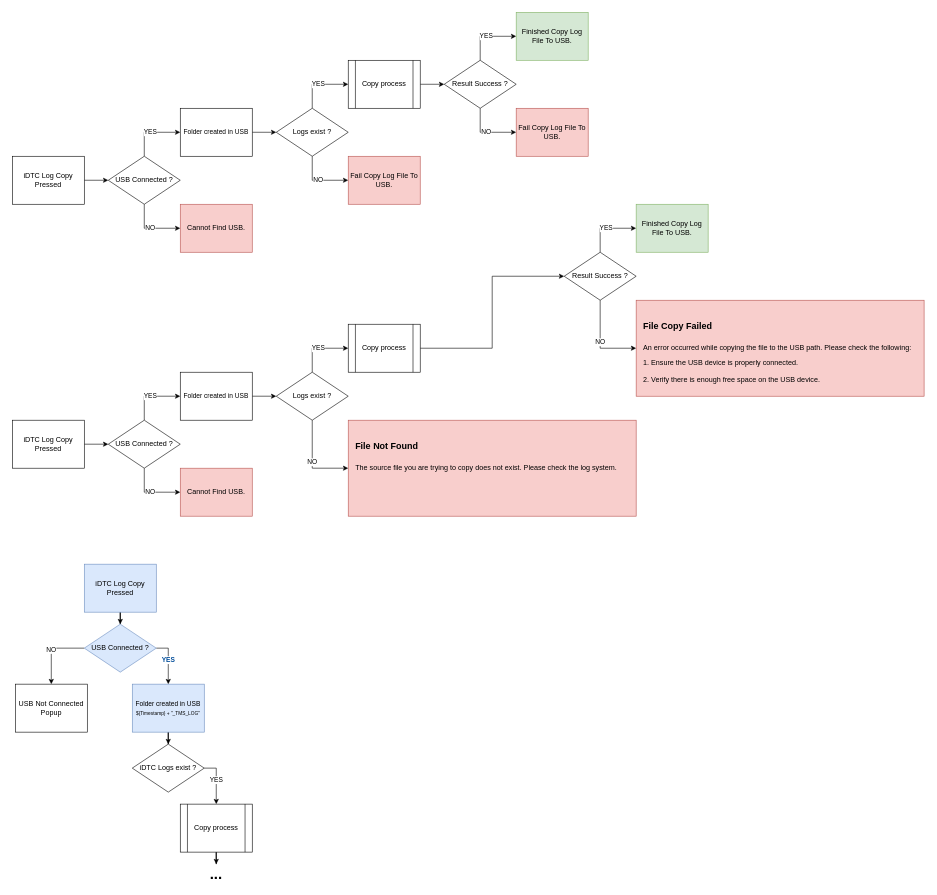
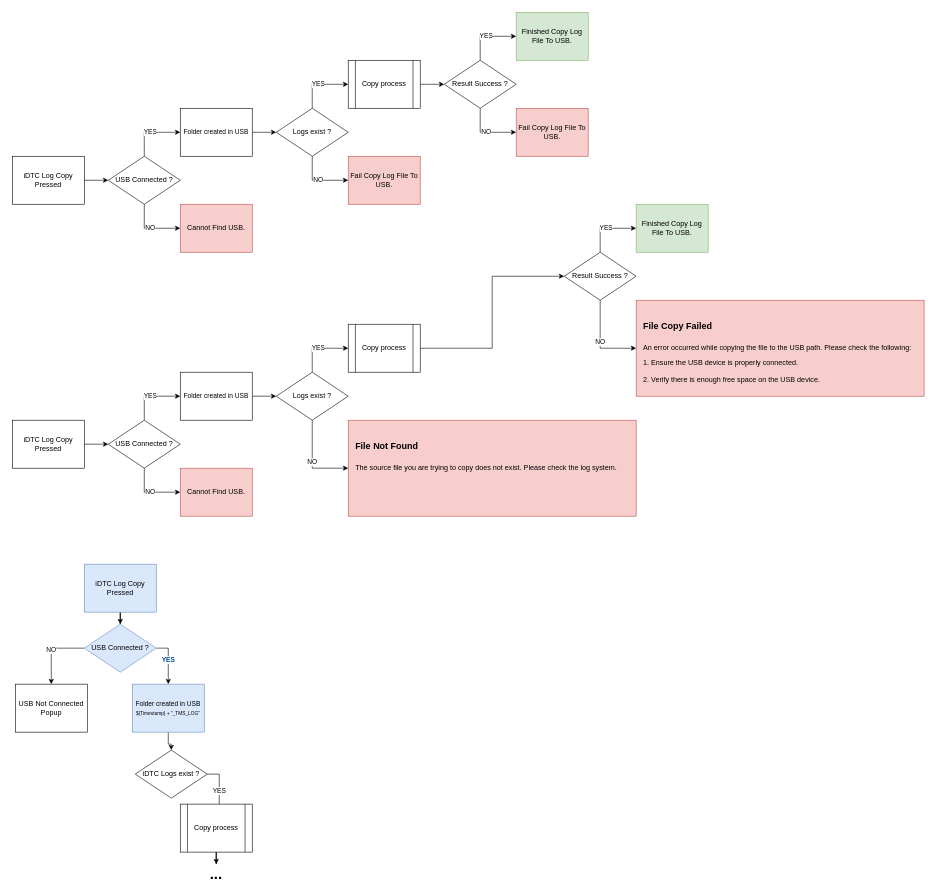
  <mxCell id="0" />
  <mxCell id="1" parent="0" />
  <mxCell id="2" value="" style="edgeStyle=orthogonalEdgeStyle;rounded=0;orthogonalLoop=1;jettySize=auto;html=1;entryX=0;entryY=0.5;entryDx=0;entryDy=0;exitX=1;exitY=0.5;exitDx=0;exitDy=0;" parent="1" source="7" target="5" edge="1"><mxGeometry relative="1" as="geometry"><mxPoint x="140" y="300" as="sourcePoint" /><mxPoint x="194" y="338" as="targetPoint" /></mxGeometry></mxCell>
  <mxCell id="3" value="NO" style="edgeStyle=orthogonalEdgeStyle;rounded=0;orthogonalLoop=1;jettySize=auto;html=1;exitX=0.5;exitY=1;exitDx=0;exitDy=0;entryX=0;entryY=0.5;entryDx=0;entryDy=0;" parent="1" source="5" target="6" edge="1"><mxGeometry relative="1" as="geometry"><Array as="points"><mxPoint x="240" y="380" /></Array></mxGeometry></mxCell>
  <mxCell id="4" value="YES" style="edgeStyle=orthogonalEdgeStyle;rounded=0;orthogonalLoop=1;jettySize=auto;html=1;exitX=0.5;exitY=0;exitDx=0;exitDy=0;entryX=0;entryY=0.5;entryDx=0;entryDy=0;" parent="1" source="5" target="9" edge="1"><mxGeometry relative="1" as="geometry" /></mxCell>
  <mxCell id="5" value="USB Connected ?" style="rhombus;whiteSpace=wrap;html=1;" parent="1" vertex="1"><mxGeometry x="180" y="260" width="120" height="80" as="geometry" /></mxCell>
  <mxCell id="6" value="Cannot Find USB." style="rounded=0;whiteSpace=wrap;html=1;fillColor=#f8cecc;strokeColor=#b85450;" parent="1" vertex="1"><mxGeometry x="300" y="340" width="120" height="80" as="geometry" /></mxCell>
  <mxCell id="7" value="iDTC Log Copy&lt;br&gt;Pressed" style="rounded=0;whiteSpace=wrap;html=1;" parent="1" vertex="1"><mxGeometry x="20" y="260" width="120" height="80" as="geometry" /></mxCell>
  <mxCell id="8" value="" style="edgeStyle=orthogonalEdgeStyle;rounded=0;orthogonalLoop=1;jettySize=auto;html=1;" parent="1" source="9" target="12" edge="1"><mxGeometry relative="1" as="geometry" /></mxCell>
  <mxCell id="9" value="&lt;div&gt;&lt;font style=&quot;font-size: 11px;&quot;&gt;Folder created in USB&lt;/font&gt;&lt;/div&gt;" style="rounded=0;whiteSpace=wrap;html=1;" parent="1" vertex="1"><mxGeometry x="300" y="180" width="120" height="80" as="geometry" /></mxCell>
  <mxCell id="10" value="YES" style="edgeStyle=orthogonalEdgeStyle;rounded=0;orthogonalLoop=1;jettySize=auto;html=1;exitX=0.5;exitY=0;exitDx=0;exitDy=0;entryX=0;entryY=0.5;entryDx=0;entryDy=0;" parent="1" source="12" target="15" edge="1"><mxGeometry relative="1" as="geometry" /></mxCell>
  <mxCell id="11" value="NO" style="edgeStyle=orthogonalEdgeStyle;rounded=0;orthogonalLoop=1;jettySize=auto;html=1;exitX=0.5;exitY=1;exitDx=0;exitDy=0;entryX=0;entryY=0.5;entryDx=0;entryDy=0;" parent="1" source="12" target="13" edge="1"><mxGeometry relative="1" as="geometry" /></mxCell>
  <mxCell id="12" value="Logs exist ?" style="rhombus;whiteSpace=wrap;html=1;" parent="1" vertex="1"><mxGeometry x="460" y="180" width="120" height="80" as="geometry" /></mxCell>
  <mxCell id="13" value="Fail Copy Log File To USB." style="rounded=0;whiteSpace=wrap;html=1;fillColor=#f8cecc;strokeColor=#b85450;" parent="1" vertex="1"><mxGeometry x="580" y="260" width="120" height="80" as="geometry" /></mxCell>
  <mxCell id="14" value="" style="edgeStyle=orthogonalEdgeStyle;rounded=0;orthogonalLoop=1;jettySize=auto;html=1;" parent="1" source="15" target="18" edge="1"><mxGeometry relative="1" as="geometry" /></mxCell>
  <mxCell id="15" value="Copy process" style="shape=process;whiteSpace=wrap;html=1;backgroundOutline=1;" parent="1" vertex="1"><mxGeometry x="580" y="100" width="120" height="80" as="geometry" /></mxCell>
  <mxCell id="16" value="YES" style="edgeStyle=orthogonalEdgeStyle;rounded=0;orthogonalLoop=1;jettySize=auto;html=1;exitX=0.5;exitY=0;exitDx=0;exitDy=0;entryX=0;entryY=0.5;entryDx=0;entryDy=0;" parent="1" source="18" target="20" edge="1"><mxGeometry relative="1" as="geometry" /></mxCell>
  <mxCell id="17" value="NO" style="edgeStyle=orthogonalEdgeStyle;rounded=0;orthogonalLoop=1;jettySize=auto;html=1;exitX=0.5;exitY=1;exitDx=0;exitDy=0;entryX=0;entryY=0.5;entryDx=0;entryDy=0;" parent="1" source="18" target="19" edge="1"><mxGeometry relative="1" as="geometry" /></mxCell>
  <mxCell id="18" value="Result Success ?" style="rhombus;whiteSpace=wrap;html=1;" parent="1" vertex="1"><mxGeometry x="740" y="100" width="120" height="80" as="geometry" /></mxCell>
  <mxCell id="19" value="Fail Copy Log File To USB." style="rounded=0;whiteSpace=wrap;html=1;fillColor=#f8cecc;strokeColor=#b85450;" parent="1" vertex="1"><mxGeometry x="860" y="180" width="120" height="80" as="geometry" /></mxCell>
  <mxCell id="20" value="Finished Copy Log File To USB." style="rounded=0;whiteSpace=wrap;html=1;fillColor=#d5e8d4;strokeColor=#82b366;" parent="1" vertex="1"><mxGeometry x="860" y="20" width="120" height="80" as="geometry" /></mxCell>
  <mxCell id="21" value="USB Not Connected&lt;div&gt;Popup&lt;/div&gt;" style="rounded=0;whiteSpace=wrap;html=1;" parent="1" vertex="1"><mxGeometry x="25" y="1140" width="120" height="80" as="geometry" /></mxCell>
  <mxCell id="22" value="" style="edgeStyle=orthogonalEdgeStyle;rounded=0;orthogonalLoop=1;jettySize=auto;html=1;" parent="1" source="23" target="29" edge="1"><mxGeometry relative="1" as="geometry" /></mxCell>
  <mxCell id="23" value="iDTC Log Copy&lt;br&gt;Pressed" style="rounded=0;whiteSpace=wrap;html=1;fillColor=#dae8fc;strokeColor=#6c8ebf;" parent="1" vertex="1"><mxGeometry x="140" y="940" width="120" height="80" as="geometry" /></mxCell>
  <mxCell id="24" value="" style="edgeStyle=orthogonalEdgeStyle;rounded=0;orthogonalLoop=1;jettySize=auto;html=1;" parent="1" source="25" target="31" edge="1"><mxGeometry relative="1" as="geometry" /></mxCell>
  <mxCell id="25" value="&lt;div&gt;&lt;font style=&quot;font-size: 11px;&quot;&gt;Folder created in USB&lt;/font&gt;&lt;/div&gt;&lt;div&gt;&lt;span style=&quot;font-size: 8px;&quot;&gt;${Timestamp} + &quot;_TMS_LOG&quot;&lt;/span&gt;&lt;br&gt;&lt;/div&gt;" style="rounded=0;whiteSpace=wrap;html=1;fillColor=#dae8fc;strokeColor=#6c8ebf;" parent="1" vertex="1"><mxGeometry x="220" y="1140" width="120" height="80" as="geometry" /></mxCell>
  <mxCell id="26" value="..." style="text;html=1;align=center;verticalAlign=middle;whiteSpace=wrap;rounded=0;fontStyle=1;fontSize=25;" parent="1" vertex="1"><mxGeometry x="320" y="1440" width="80" height="30" as="geometry" /></mxCell>
  <mxCell id="27" value="YES" style="edgeStyle=orthogonalEdgeStyle;rounded=0;orthogonalLoop=1;jettySize=auto;html=1;exitX=1;exitY=0.5;exitDx=0;exitDy=0;fontStyle=1;fontColor=#004C99;" parent="1" source="29" target="25" edge="1"><mxGeometry relative="1" as="geometry" /></mxCell>
  <mxCell id="28" value="NO" style="edgeStyle=orthogonalEdgeStyle;rounded=0;orthogonalLoop=1;jettySize=auto;html=1;exitX=0;exitY=0.5;exitDx=0;exitDy=0;" parent="1" source="29" target="21" edge="1"><mxGeometry relative="1" as="geometry" /></mxCell>
  <mxCell id="29" value="USB Connected ?" style="rhombus;whiteSpace=wrap;html=1;fillColor=#dae8fc;strokeColor=#6c8ebf;" parent="1" vertex="1"><mxGeometry x="140" y="1040" width="120" height="80" as="geometry" /></mxCell>
  <mxCell id="30" value="YES" style="edgeStyle=orthogonalEdgeStyle;rounded=0;orthogonalLoop=1;jettySize=auto;html=1;exitX=1;exitY=0.5;exitDx=0;exitDy=0;" parent="1" source="31" target="33" edge="1"><mxGeometry relative="1" as="geometry" /></mxCell>
- <mxCell id="31" value="iDTC Logs exist ?" style="rhombus;whiteSpace=wrap;html=1;" parent="1" vertex="1"><mxGeometry x="220" y="1240" width="120" height="80" as="geometry" /></mxCell>
+ <mxCell id="31" value="iDTC Logs exist ?" style="rhombus;whiteSpace=wrap;html=1;" parent="1" vertex="1"><mxGeometry x="225" y="1250" width="120" height="80" as="geometry" /></mxCell>
  <mxCell id="32" value="" style="edgeStyle=orthogonalEdgeStyle;rounded=0;orthogonalLoop=1;jettySize=auto;html=1;" parent="1" source="33" target="26" edge="1"><mxGeometry relative="1" as="geometry" /></mxCell>
  <mxCell id="33" value="Copy process" style="shape=process;whiteSpace=wrap;html=1;backgroundOutline=1;" parent="1" vertex="1"><mxGeometry x="300" y="1340" width="120" height="80" as="geometry" /></mxCell>
  <mxCell id="34" value="" style="edgeStyle=orthogonalEdgeStyle;rounded=0;orthogonalLoop=1;jettySize=auto;html=1;entryX=0;entryY=0.5;entryDx=0;entryDy=0;exitX=1;exitY=0.5;exitDx=0;exitDy=0;" edge="1" parent="1" source="39" target="37"><mxGeometry relative="1" as="geometry"><mxPoint x="140" y="740" as="sourcePoint" /><mxPoint x="194" y="778" as="targetPoint" /></mxGeometry></mxCell>
  <mxCell id="35" value="NO" style="edgeStyle=orthogonalEdgeStyle;rounded=0;orthogonalLoop=1;jettySize=auto;html=1;exitX=0.5;exitY=1;exitDx=0;exitDy=0;entryX=0;entryY=0.5;entryDx=0;entryDy=0;" edge="1" parent="1" source="37" target="38"><mxGeometry relative="1" as="geometry"><Array as="points"><mxPoint x="240" y="820" /></Array></mxGeometry></mxCell>
  <mxCell id="36" value="YES" style="edgeStyle=orthogonalEdgeStyle;rounded=0;orthogonalLoop=1;jettySize=auto;html=1;exitX=0.5;exitY=0;exitDx=0;exitDy=0;entryX=0;entryY=0.5;entryDx=0;entryDy=0;" edge="1" parent="1" source="37" target="41"><mxGeometry relative="1" as="geometry" /></mxCell>
  <mxCell id="37" value="USB Connected ?" style="rhombus;whiteSpace=wrap;html=1;" vertex="1" parent="1"><mxGeometry x="180" y="700" width="120" height="80" as="geometry" /></mxCell>
  <mxCell id="38" value="Cannot Find USB." style="rounded=0;whiteSpace=wrap;html=1;fillColor=#f8cecc;strokeColor=#b85450;" vertex="1" parent="1"><mxGeometry x="300" y="780" width="120" height="80" as="geometry" /></mxCell>
  <mxCell id="39" value="iDTC Log Copy&lt;br&gt;Pressed" style="rounded=0;whiteSpace=wrap;html=1;" vertex="1" parent="1"><mxGeometry x="20" y="700" width="120" height="80" as="geometry" /></mxCell>
  <mxCell id="40" value="" style="edgeStyle=orthogonalEdgeStyle;rounded=0;orthogonalLoop=1;jettySize=auto;html=1;" edge="1" parent="1" source="41" target="44"><mxGeometry relative="1" as="geometry" /></mxCell>
  <mxCell id="41" value="&lt;div&gt;&lt;font style=&quot;font-size: 11px;&quot;&gt;Folder created in USB&lt;/font&gt;&lt;/div&gt;" style="rounded=0;whiteSpace=wrap;html=1;" vertex="1" parent="1"><mxGeometry x="300" y="620" width="120" height="80" as="geometry" /></mxCell>
  <mxCell id="42" value="YES" style="edgeStyle=orthogonalEdgeStyle;rounded=0;orthogonalLoop=1;jettySize=auto;html=1;exitX=0.5;exitY=0;exitDx=0;exitDy=0;entryX=0;entryY=0.5;entryDx=0;entryDy=0;" edge="1" parent="1" source="44" target="46"><mxGeometry relative="1" as="geometry" /></mxCell>
  <mxCell id="43" value="NO" style="edgeStyle=orthogonalEdgeStyle;rounded=0;orthogonalLoop=1;jettySize=auto;html=1;exitX=0.5;exitY=1;exitDx=0;exitDy=0;entryX=0;entryY=0.5;entryDx=0;entryDy=0;" edge="1" parent="1" source="44" target="53"><mxGeometry relative="1" as="geometry"><mxPoint x="580" y="740" as="targetPoint" /></mxGeometry></mxCell>
  <mxCell id="44" value="Logs exist ?" style="rhombus;whiteSpace=wrap;html=1;" vertex="1" parent="1"><mxGeometry x="460" y="620" width="120" height="80" as="geometry" /></mxCell>
  <mxCell id="45" style="edgeStyle=orthogonalEdgeStyle;rounded=0;orthogonalLoop=1;jettySize=auto;html=1;exitX=1;exitY=0.5;exitDx=0;exitDy=0;entryX=0;entryY=0.5;entryDx=0;entryDy=0;" edge="1" parent="1" source="46" target="49"><mxGeometry relative="1" as="geometry" /></mxCell>
  <mxCell id="46" value="Copy process" style="shape=process;whiteSpace=wrap;html=1;backgroundOutline=1;" vertex="1" parent="1"><mxGeometry x="580" y="540" width="120" height="80" as="geometry" /></mxCell>
  <mxCell id="47" value="YES" style="edgeStyle=orthogonalEdgeStyle;rounded=0;orthogonalLoop=1;jettySize=auto;html=1;exitX=0.5;exitY=0;exitDx=0;exitDy=0;entryX=0;entryY=0.5;entryDx=0;entryDy=0;" edge="1" parent="1" source="49" target="51"><mxGeometry relative="1" as="geometry" /></mxCell>
  <mxCell id="48" value="NO" style="edgeStyle=orthogonalEdgeStyle;rounded=0;orthogonalLoop=1;jettySize=auto;html=1;exitX=0.5;exitY=1;exitDx=0;exitDy=0;entryX=0;entryY=0.5;entryDx=0;entryDy=0;" edge="1" parent="1" source="49" target="50"><mxGeometry relative="1" as="geometry" /></mxCell>
  <mxCell id="49" value="Result Success ?" style="rhombus;whiteSpace=wrap;html=1;" vertex="1" parent="1"><mxGeometry x="940" y="420" width="120" height="80" as="geometry" /></mxCell>
  <mxCell id="50" value="" style="rounded=0;whiteSpace=wrap;html=1;fillColor=#f8cecc;strokeColor=#b85450;" vertex="1" parent="1"><mxGeometry x="1060" y="500" width="480" height="160" as="geometry" /></mxCell>
  <mxCell id="51" value="Finished Copy Log File To USB." style="rounded=0;whiteSpace=wrap;html=1;fillColor=#d5e8d4;strokeColor=#82b366;" vertex="1" parent="1"><mxGeometry x="1060" y="340" width="120" height="80" as="geometry" /></mxCell>
  <mxCell id="52" value="&lt;h1 style=&quot;margin-top: 0px;&quot;&gt;&lt;font style=&quot;font-size: 15px;&quot;&gt;File Copy Failed&lt;/font&gt;&lt;/h1&gt;&lt;p style=&quot;&quot;&gt;&lt;font style=&quot;font-size: 12px;&quot;&gt;An error occurred while copying the file to the USB path. Please check the following:&lt;/font&gt;&lt;/p&gt;&lt;p&gt;1. Ensure the USB device is properly connected.&lt;/p&gt;&lt;p&gt;2. Verify there is enough free space on the USB device.&lt;/p&gt;" style="text;html=1;whiteSpace=wrap;overflow=hidden;rounded=0;" vertex="1" parent="1"><mxGeometry x="1070" y="520" width="460" height="120" as="geometry" /></mxCell>
  <mxCell id="53" value="" style="rounded=0;whiteSpace=wrap;html=1;fillColor=#f8cecc;strokeColor=#b85450;" vertex="1" parent="1"><mxGeometry x="580" y="700" width="480" height="160" as="geometry" /></mxCell>
  <mxCell id="54" value="&lt;h1 style=&quot;margin-top: 0px;&quot;&gt;&lt;font style=&quot;font-size: 15px;&quot;&gt;File Not Found&lt;/font&gt;&lt;/h1&gt;&lt;p style=&quot;&quot;&gt;&lt;span style=&quot;background-color: initial;&quot;&gt;The source file you are trying to copy does not exist. Please check the log system.&lt;/span&gt;&lt;/p&gt;" style="text;html=1;whiteSpace=wrap;overflow=hidden;rounded=0;" vertex="1" parent="1"><mxGeometry x="590" y="720" width="460" height="120" as="geometry" /></mxCell>
